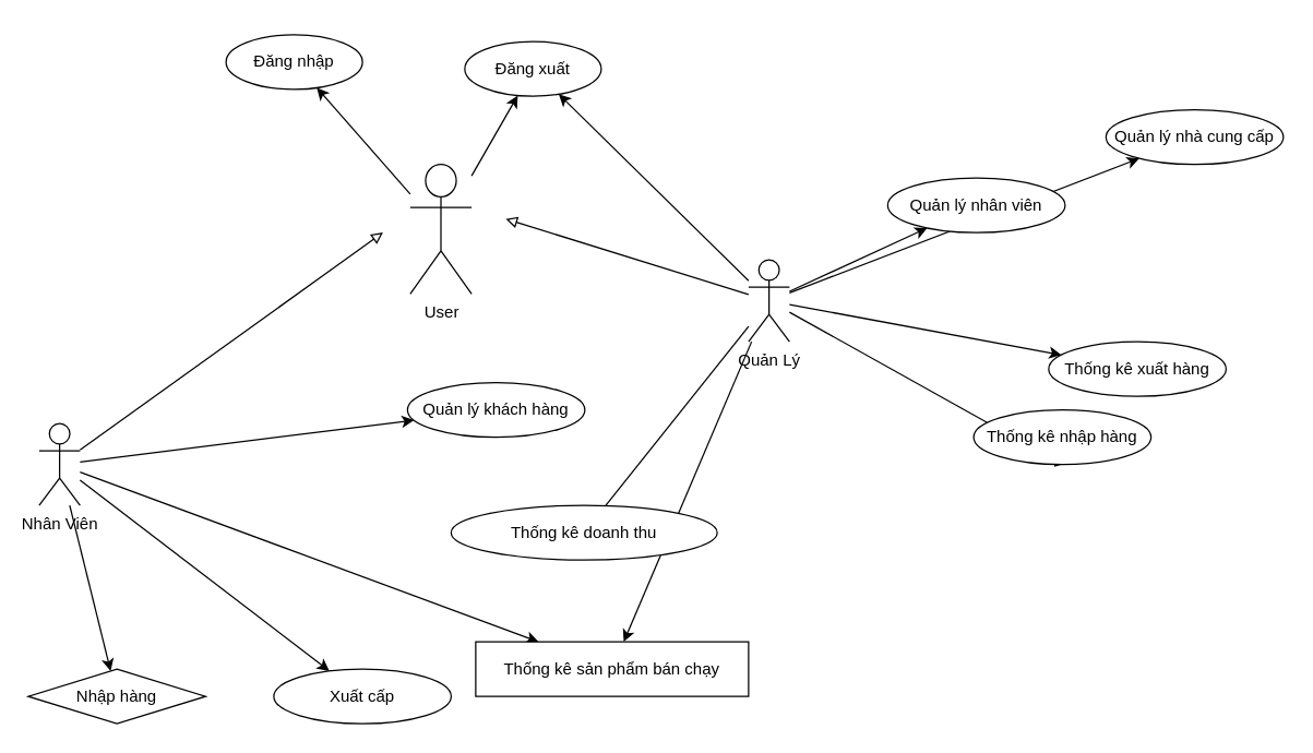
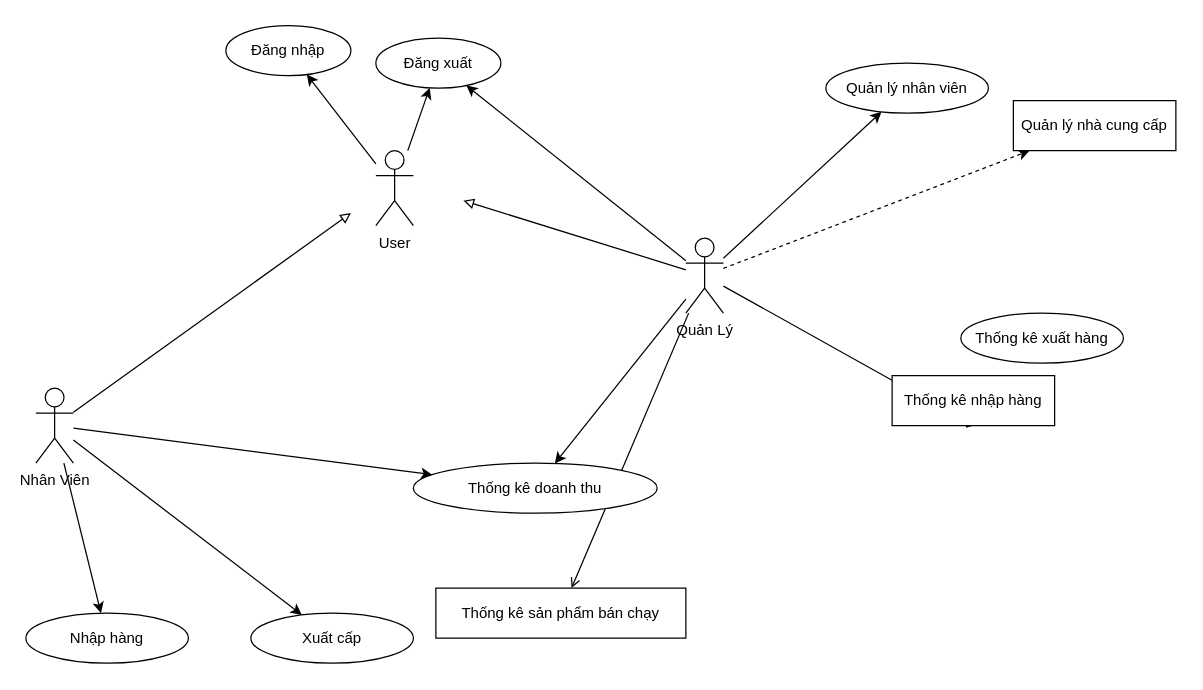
  <mxCell id="0" />
  <mxCell id="1" parent="0" />
  <mxCell id="2" style="edgeStyle=none;rounded=0;orthogonalLoop=1;jettySize=auto;html=1;startArrow=none;startFill=0;endArrow=classic;endFill=1;" parent="1" source="4" target="21" edge="1"><mxGeometry relative="1" as="geometry" /></mxCell>
  <mxCell id="3" style="edgeStyle=none;rounded=0;orthogonalLoop=1;jettySize=auto;html=1;startArrow=none;startFill=0;endArrow=classic;endFill=1;" parent="1" source="4" target="22" edge="1"><mxGeometry relative="1" as="geometry" /></mxCell>
- <mxCell id="4" value="User" style="shape=umlActor;verticalLabelPosition=bottom;verticalAlign=top;html=1;" parent="1" vertex="1"><mxGeometry x="300" y="120" width="45" height="95" as="geometry" /></mxCell>
+ <mxCell id="4" value="User" style="shape=umlActor;verticalLabelPosition=bottom;verticalAlign=top;html=1;" parent="1" vertex="1"><mxGeometry x="300" y="120" width="30" height="60" as="geometry" /></mxCell>
  <mxCell id="5" style="edgeStyle=none;rounded=0;orthogonalLoop=1;jettySize=auto;html=1;startArrow=none;startFill=0;endArrow=classic;endFill=1;" parent="1" source="11" target="26" edge="1"><mxGeometry relative="1" as="geometry" /></mxCell>
- <mxCell id="7" style="edgeStyle=none;rounded=0;orthogonalLoop=1;jettySize=auto;html=1;startArrow=none;startFill=0;endArrow=classic;endFill=1;" parent="1" source="11" target="23" edge="1"><mxGeometry relative="1" as="geometry" /></mxCell>
+ <mxCell id="6" style="edgeStyle=none;rounded=0;orthogonalLoop=1;jettySize=auto;html=1;startArrow=none;startFill=0;endArrow=classic;endFill=1;" parent="1" source="11" target="24" edge="1"><mxGeometry relative="1" as="geometry" /></mxCell>
  <mxCell id="8" style="edgeStyle=none;rounded=0;orthogonalLoop=1;jettySize=auto;html=1;startArrow=none;startFill=0;endArrow=classic;endFill=1;" parent="1" source="11" target="25" edge="1"><mxGeometry relative="1" as="geometry" /></mxCell>
- <mxCell id="9" style="edgeStyle=none;rounded=0;orthogonalLoop=1;jettySize=auto;html=1;startArrow=none;startFill=0;endArrow=classic;endFill=1;" parent="1" source="11" target="28" edge="1"><mxGeometry relative="1" as="geometry" /></mxCell>
  <mxCell id="10" style="edgeStyle=none;rounded=0;orthogonalLoop=1;jettySize=auto;html=1;startArrow=none;startFill=0;endArrow=block;endFill=0;" parent="1" source="11" edge="1"><mxGeometry relative="1" as="geometry"><mxPoint x="280" y="170" as="targetPoint" /></mxGeometry></mxCell>
  <mxCell id="11" value="Nhân Viên" style="shape=umlActor;verticalLabelPosition=bottom;verticalAlign=top;html=1;" parent="1" vertex="1"><mxGeometry x="28" y="310" width="30" height="60" as="geometry" /></mxCell>
  <mxCell id="12" style="edgeStyle=none;rounded=0;orthogonalLoop=1;jettySize=auto;html=1;startArrow=none;startFill=0;endArrow=classic;endFill=1;" parent="1" source="20" target="27" edge="1"><mxGeometry relative="1" as="geometry" /></mxCell>
- <mxCell id="13" style="edgeStyle=none;rounded=0;orthogonalLoop=1;jettySize=auto;html=1;startArrow=none;startFill=0;endArrow=classic;endFill=1;" parent="1" source="20" target="31" edge="1"><mxGeometry relative="1" as="geometry" /></mxCell>
- <mxCell id="14" style="edgeStyle=none;rounded=0;orthogonalLoop=1;jettySize=auto;html=1;startArrow=none;startFill=0;endArrow=classic;endFill=1;" parent="1" source="20" target="29" edge="1"><mxGeometry relative="1" as="geometry" /></mxCell>
+ <mxCell id="13" style="edgeStyle=none;rounded=0;orthogonalLoop=1;jettySize=auto;html=1;startArrow=none;startFill=0;endArrow=classic;endFill=1;dashed=1;" parent="1" source="20" target="31" edge="1"><mxGeometry relative="1" as="geometry" /></mxCell>
  <mxCell id="15" style="edgeStyle=none;rounded=0;orthogonalLoop=1;jettySize=auto;html=1;entryX=0.5;entryY=1;entryDx=0;entryDy=0;startArrow=none;startFill=0;endArrow=diamond;endFill=1;" parent="1" source="20" target="30" edge="1"><mxGeometry relative="1" as="geometry" /></mxCell>
  <mxCell id="16" style="edgeStyle=none;rounded=0;orthogonalLoop=1;jettySize=auto;html=1;startArrow=none;startFill=0;endArrow=classic;endFill=1;" parent="1" source="20" target="22" edge="1"><mxGeometry relative="1" as="geometry" /></mxCell>
- <mxCell id="17" style="edgeStyle=none;rounded=0;orthogonalLoop=1;jettySize=auto;html=1;startArrow=none;startFill=0;endArrow=none;endFill=1;" parent="1" source="20" target="24" edge="1"><mxGeometry relative="1" as="geometry" /></mxCell>
- <mxCell id="18" style="edgeStyle=none;rounded=0;orthogonalLoop=1;jettySize=auto;html=1;startArrow=none;startFill=0;endArrow=classic;endFill=1;" parent="1" source="20" target="28" edge="1"><mxGeometry relative="1" as="geometry" /></mxCell>
+ <mxCell id="17" style="edgeStyle=none;rounded=0;orthogonalLoop=1;jettySize=auto;html=1;startArrow=none;startFill=0;endArrow=classic;endFill=1;" parent="1" source="20" target="24" edge="1"><mxGeometry relative="1" as="geometry" /></mxCell>
+ <mxCell id="18" style="edgeStyle=none;rounded=0;orthogonalLoop=1;jettySize=auto;html=1;startArrow=none;startFill=0;endArrow=open;endFill=1;" parent="1" source="20" target="28" edge="1"><mxGeometry relative="1" as="geometry" /></mxCell>
  <mxCell id="19" style="edgeStyle=none;rounded=0;orthogonalLoop=1;jettySize=auto;html=1;startArrow=none;startFill=0;endArrow=block;endFill=0;" parent="1" source="20" edge="1"><mxGeometry relative="1" as="geometry"><mxPoint x="370" y="160" as="targetPoint" /></mxGeometry></mxCell>
  <mxCell id="20" value="Quản Lý" style="shape=umlActor;verticalLabelPosition=bottom;verticalAlign=top;html=1;" parent="1" vertex="1"><mxGeometry x="548" y="190" width="30" height="60" as="geometry" /></mxCell>
- <mxCell id="21" value="Đăng nhập" style="ellipse;whiteSpace=wrap;html=1;align=center;" parent="1" vertex="1"><mxGeometry x="165" y="25" width="100" height="40" as="geometry" /></mxCell>
- <mxCell id="22" value="Đăng xuất" style="ellipse;whiteSpace=wrap;html=1;align=center;" parent="1" vertex="1"><mxGeometry x="340" y="30" width="100" height="40" as="geometry" /></mxCell>
- <mxCell id="23" value="Quản lý khách hàng" style="ellipse;whiteSpace=wrap;html=1;align=center;" parent="1" vertex="1"><mxGeometry x="298" y="280" width="130" height="40" as="geometry" /></mxCell>
+ <mxCell id="21" value="Đăng nhập" style="ellipse;whiteSpace=wrap;html=1;align=center;" parent="1" vertex="1"><mxGeometry x="180" y="20" width="100" height="40" as="geometry" /></mxCell>
+ <mxCell id="22" value="Đăng xuất" style="ellipse;whiteSpace=wrap;html=1;align=center;" parent="1" vertex="1"><mxGeometry x="300" y="30" width="100" height="40" as="geometry" /></mxCell>
  <mxCell id="24" value="Thống kê doanh thu" style="ellipse;whiteSpace=wrap;html=1;align=center;" parent="1" vertex="1"><mxGeometry x="330" y="370" width="195" height="40" as="geometry" /></mxCell>
  <mxCell id="25" value="Xuất cấp" style="ellipse;whiteSpace=wrap;html=1;align=center;" parent="1" vertex="1"><mxGeometry x="200" y="490" width="130" height="40" as="geometry" /></mxCell>
- <mxCell id="26" value="Nhập hàng" style="rhombus;whiteSpace=wrap;html=1;align=center;" parent="1" vertex="1"><mxGeometry x="20" y="490" width="130" height="40" as="geometry" /></mxCell>
- <mxCell id="27" value="Quản lý nhân viên" style="ellipse;whiteSpace=wrap;html=1;align=center;" parent="1" vertex="1"><mxGeometry x="650" y="130" width="130" height="40" as="geometry" /></mxCell>
+ <mxCell id="26" value="Nhập hàng" style="ellipse;whiteSpace=wrap;html=1;align=center;" parent="1" vertex="1"><mxGeometry x="20" y="490" width="130" height="40" as="geometry" /></mxCell>
+ <mxCell id="27" value="Quản lý nhân viên" style="ellipse;whiteSpace=wrap;html=1;align=center;" parent="1" vertex="1"><mxGeometry x="660" y="50" width="130" height="40" as="geometry" /></mxCell>
  <mxCell id="28" value="Thống kê sản phẩm bán chạy" style="whiteSpace=wrap;html=1;align=center;rounded=0;" parent="1" vertex="1"><mxGeometry x="348" y="470" width="200" height="40" as="geometry" /></mxCell>
  <mxCell id="29" value="Thống kê xuất hàng" style="ellipse;whiteSpace=wrap;html=1;align=center;" parent="1" vertex="1"><mxGeometry x="768" y="250" width="130" height="40" as="geometry" /></mxCell>
- <mxCell id="30" value="Thống kê nhập hàng" style="ellipse;whiteSpace=wrap;html=1;align=center;" parent="1" vertex="1"><mxGeometry x="713" y="300" width="130" height="40" as="geometry" /></mxCell>
- <mxCell id="31" value="Quản lý nhà cung cấp" style="ellipse;whiteSpace=wrap;html=1;align=center;" parent="1" vertex="1"><mxGeometry x="810" y="80" width="130" height="40" as="geometry" /></mxCell>
+ <mxCell id="30" value="Thống kê nhập hàng" style="whiteSpace=wrap;html=1;align=center;rounded=0;" parent="1" vertex="1"><mxGeometry x="713" y="300" width="130" height="40" as="geometry" /></mxCell>
+ <mxCell id="31" value="Quản lý nhà cung cấp" style="whiteSpace=wrap;html=1;align=center;rounded=0;" parent="1" vertex="1"><mxGeometry x="810" y="80" width="130" height="40" as="geometry" /></mxCell>
